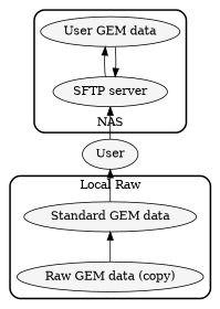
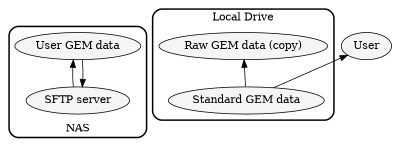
  digraph {
    rankdir=BT
    node [fillcolor="#F5F5F5" shape=ellipse style=filled]
    "SFTP server"
    n2 [label="User GEM data"]
    "Standard GEM data"
    "Raw GEM data (copy)"
    User
    subgraph cluster_1 {
      label=NAS
      penwidth=2
      style=rounded
      "SFTP server"
      n2
    }
    subgraph cluster_2 {
-     label="Local Raw"
+     label="Local Drive"
      labelloc=b
      penwidth=2
      style=rounded
      "Standard GEM data"
      "Raw GEM data (copy)"
    }
    "SFTP server" -> n2
    n2 -> "SFTP server"
    "Standard GEM data" -> User
-   "Raw GEM data (copy)" -> "Standard GEM data"
-   User -> "SFTP server"
+   "Standard GEM data" -> "Raw GEM data (copy)"
  }
